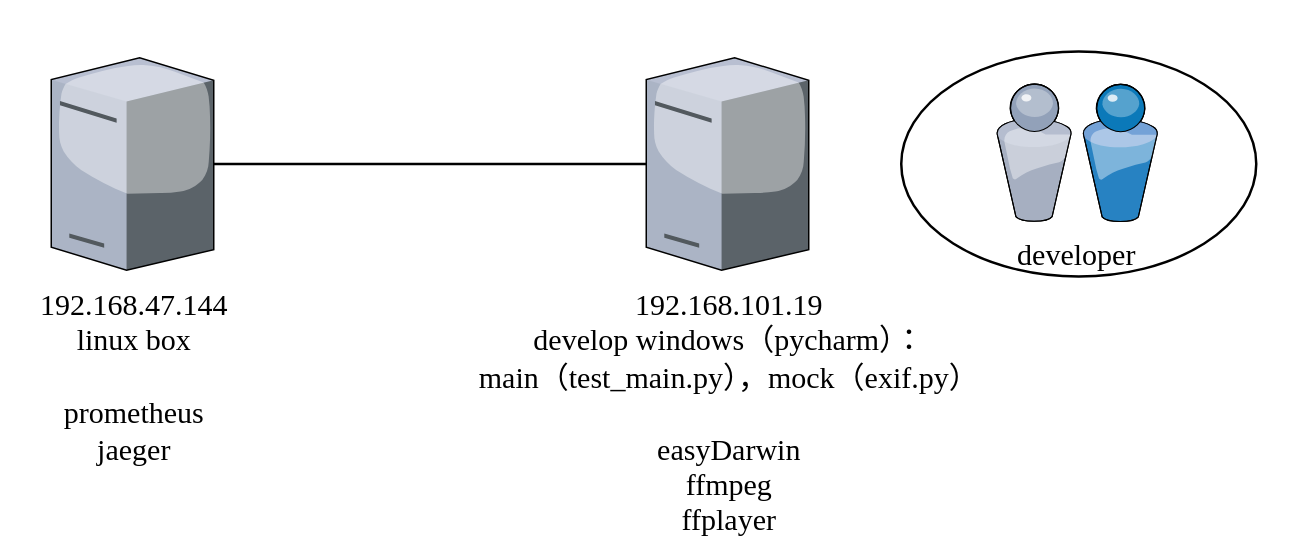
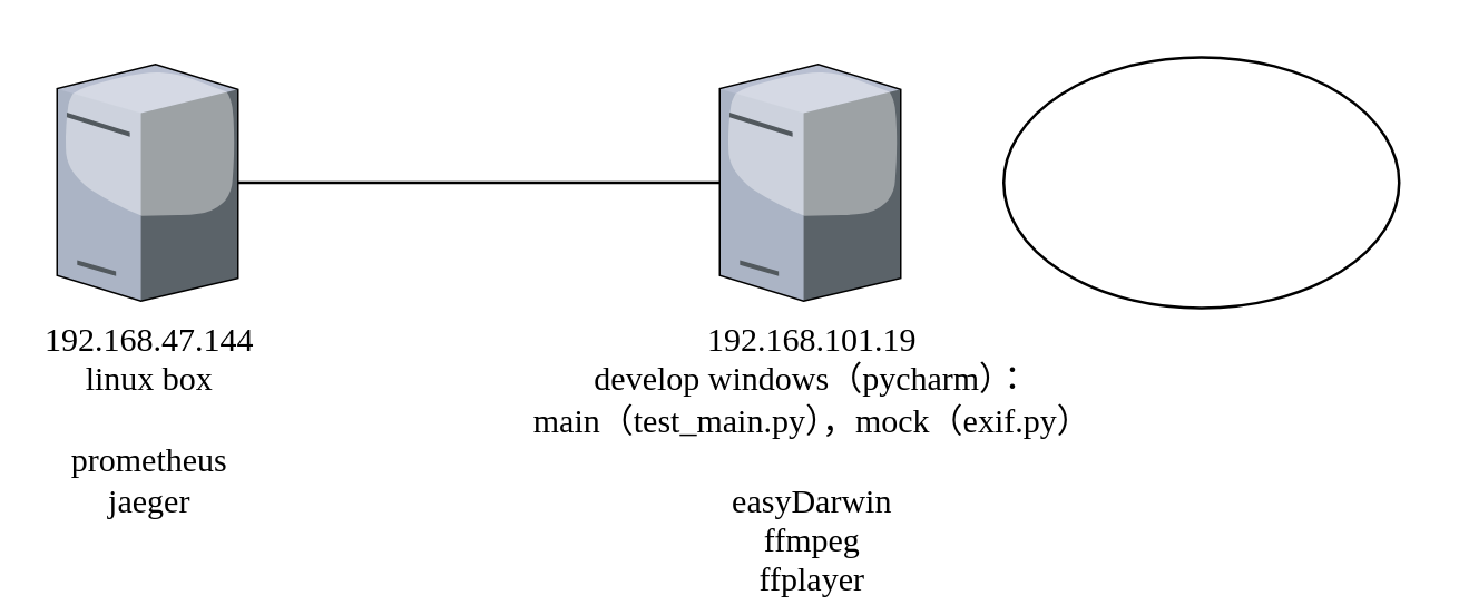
  <mxCell id="0" />
  <mxCell id="1" parent="0" />
  <mxCell id="2" value="" style="ellipse;whiteSpace=wrap;html=1;rounded=0;shadow=0;comic=0;strokeWidth=1;fontFamily=Verdana;" parent="1" vertex="1"><mxGeometry x="360" y="20" width="142" height="90" as="geometry" /></mxCell>
- <mxCell id="3" value="developer" style="verticalLabelPosition=bottom;aspect=fixed;html=1;verticalAlign=top;strokeColor=none;shape=mxgraph.citrix.users;rounded=0;shadow=0;comic=0;fontFamily=Verdana;" parent="1" vertex="1"><mxGeometry x="398" y="33" width="64.5" height="55" as="geometry" /></mxCell>
  <mxCell id="4" value="192.168.101.19&lt;br&gt;develop windows（pycharm）：&lt;br&gt;main（test_main.py），mock（exif.py）&lt;br&gt;&lt;br&gt;easyDarwin&lt;br&gt;ffmpeg&lt;br&gt;ffplayer" style="verticalLabelPosition=bottom;aspect=fixed;html=1;verticalAlign=top;strokeColor=none;shape=mxgraph.citrix.tower_server;rounded=0;shadow=0;comic=0;fontFamily=Verdana;" parent="1" vertex="1"><mxGeometry x="258" y="22.5" width="65" height="85" as="geometry" /></mxCell>
  <mxCell id="5" style="edgeStyle=orthogonalEdgeStyle;rounded=0;orthogonalLoop=1;jettySize=auto;html=1;endArrow=none;endFill=0;" edge="1" parent="1" source="6" target="4"><mxGeometry relative="1" as="geometry" /></mxCell>
  <mxCell id="6" value="192.168.47.144&lt;br&gt;linux box&lt;br&gt;&lt;br&gt;prometheus&lt;br&gt;jaeger" style="verticalLabelPosition=bottom;aspect=fixed;html=1;verticalAlign=top;strokeColor=none;shape=mxgraph.citrix.tower_server;rounded=0;shadow=0;comic=0;fontFamily=Verdana;" parent="1" vertex="1"><mxGeometry x="20" y="22.5" width="65" height="85" as="geometry" /></mxCell>
